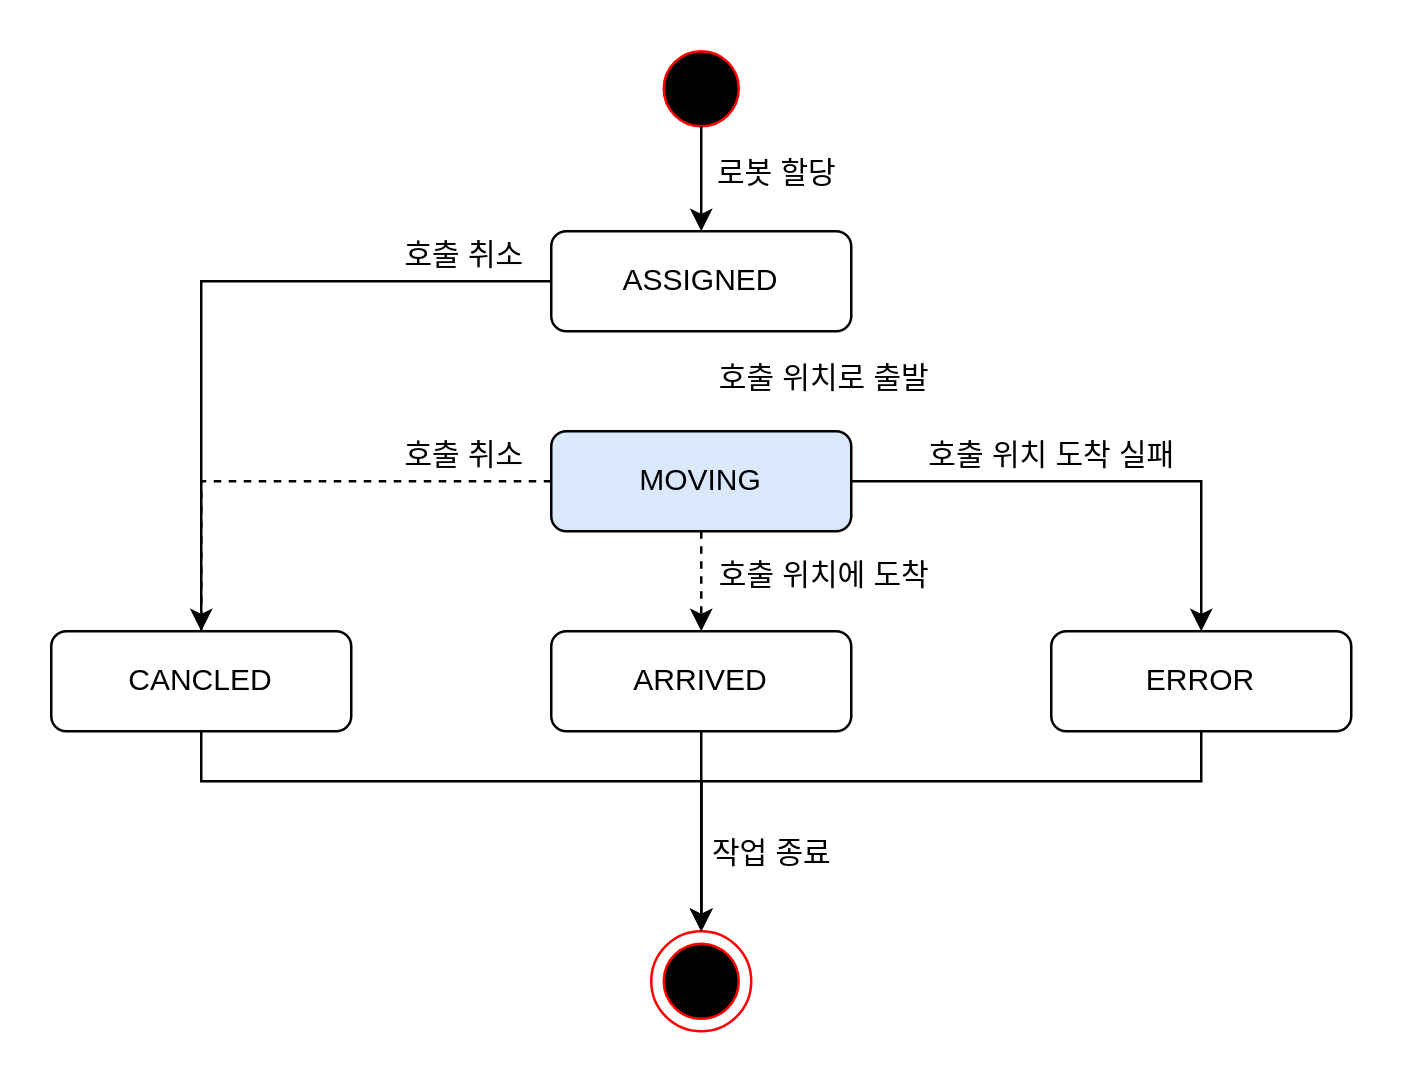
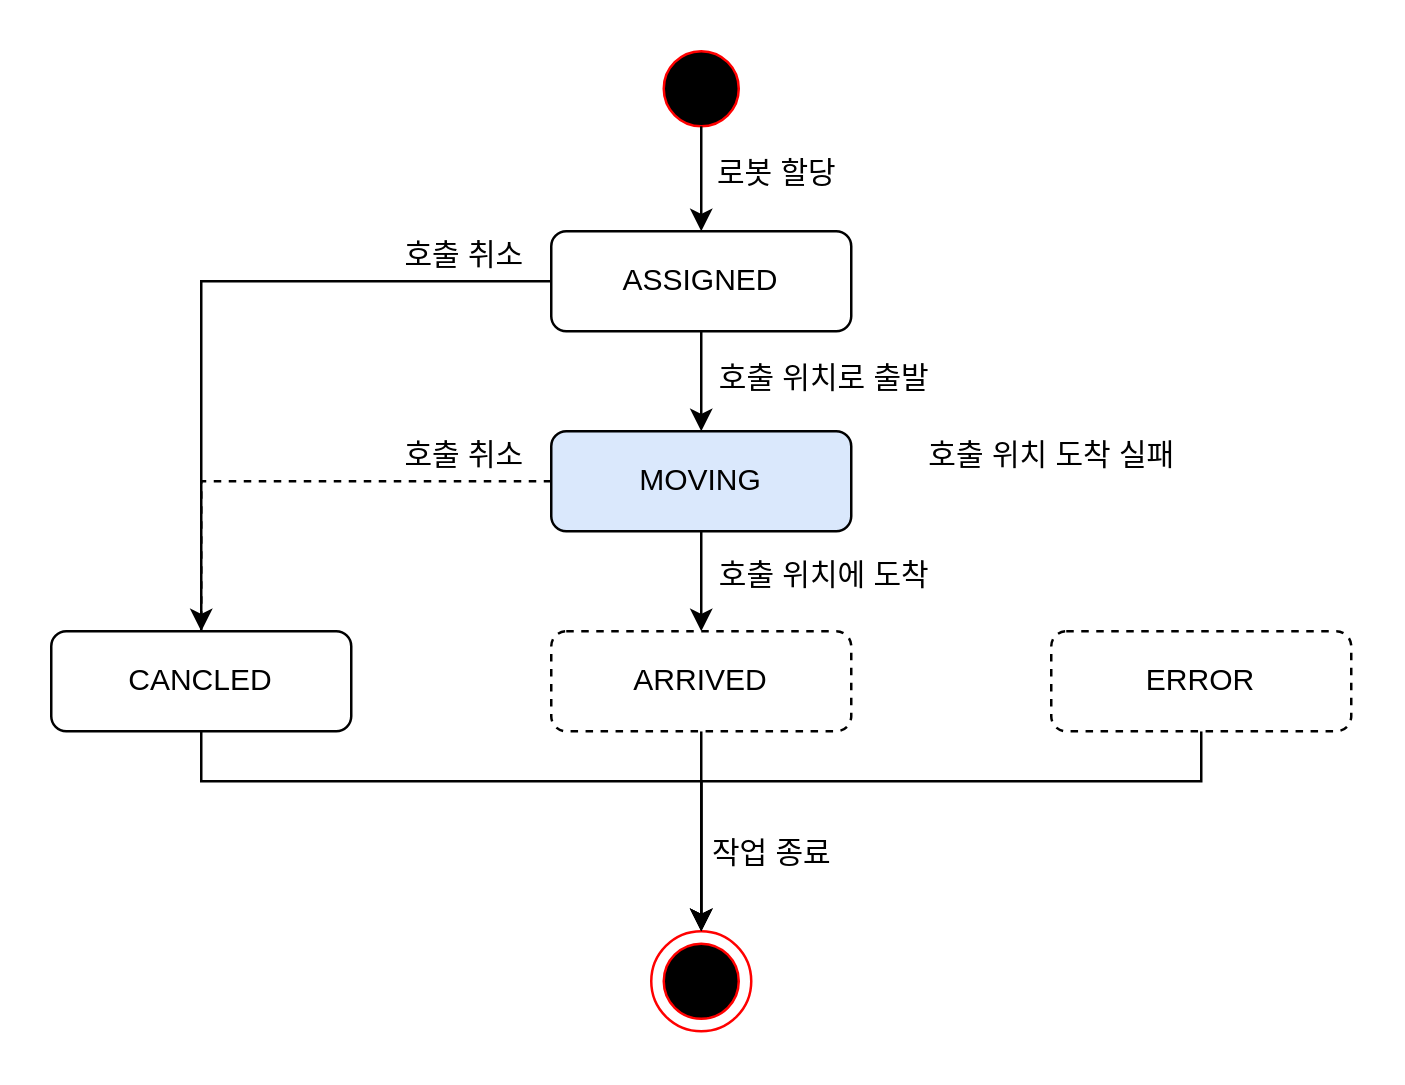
  <mxCell id="0" />
  <mxCell id="1" parent="0" />
  <mxCell id="2" value="" style="ellipse;whiteSpace=wrap;html=1;fillColor=none;strokeColor=#FF0000;" vertex="1" parent="1"><mxGeometry x="260" y="372" width="40" height="40" as="geometry" /></mxCell>
  <mxCell id="3" value="" style="ellipse;whiteSpace=wrap;html=1;fillStyle=solid;gradientColor=none;fillColor=#000000;strokeColor=#FF0000;strokeWidth=1;" vertex="1" parent="1"><mxGeometry x="265" y="20" width="30" height="30" as="geometry" /></mxCell>
+ <mxCell id="4" style="edgeStyle=orthogonalEdgeStyle;rounded=0;orthogonalLoop=1;jettySize=auto;html=1;entryX=0.5;entryY=0;entryDx=0;entryDy=0;" edge="1" parent="1" source="6" target="12"><mxGeometry relative="1" as="geometry" /></mxCell>
  <mxCell id="5" style="edgeStyle=orthogonalEdgeStyle;rounded=0;orthogonalLoop=1;jettySize=auto;html=1;entryX=0.5;entryY=0;entryDx=0;entryDy=0;endArrow=none;" edge="1" parent="1" source="6" target="21"><mxGeometry relative="1" as="geometry" /></mxCell>
  <mxCell id="6" value="ASSIGNED" style="rounded=1;whiteSpace=wrap;html=1;" vertex="1" parent="1"><mxGeometry x="220" y="92" width="120" height="40" as="geometry" /></mxCell>
  <mxCell id="7" style="edgeStyle=orthogonalEdgeStyle;rounded=0;orthogonalLoop=1;jettySize=auto;html=1;" edge="1" parent="1" source="3"><mxGeometry relative="1" as="geometry"><mxPoint x="280" y="92" as="targetPoint" /></mxGeometry></mxCell>
  <mxCell id="8" value="로봇 할당" style="text;html=1;align=center;verticalAlign=middle;resizable=0;points=[];autosize=1;strokeColor=none;fillColor=none;" vertex="1" parent="1"><mxGeometry x="275" y="54" width="70" height="30" as="geometry" /></mxCell>
- <mxCell id="9" style="edgeStyle=orthogonalEdgeStyle;rounded=0;orthogonalLoop=1;jettySize=auto;html=1;entryX=0.5;entryY=0;entryDx=0;entryDy=0;dashed=1;" edge="1" parent="1" source="12" target="15"><mxGeometry relative="1" as="geometry" /></mxCell>
- <mxCell id="10" style="edgeStyle=orthogonalEdgeStyle;rounded=0;orthogonalLoop=1;jettySize=auto;html=1;entryX=0.5;entryY=0;entryDx=0;entryDy=0;" edge="1" parent="1" source="12" target="18"><mxGeometry relative="1" as="geometry"><Array as="points"><mxPoint x="480" y="192" /></Array></mxGeometry></mxCell>
+ <mxCell id="9" style="edgeStyle=orthogonalEdgeStyle;rounded=0;orthogonalLoop=1;jettySize=auto;html=1;entryX=0.5;entryY=0;entryDx=0;entryDy=0;" edge="1" parent="1" source="12" target="15"><mxGeometry relative="1" as="geometry" /></mxCell>
  <mxCell id="11" style="edgeStyle=orthogonalEdgeStyle;rounded=0;orthogonalLoop=1;jettySize=auto;html=1;entryX=0.5;entryY=0;entryDx=0;entryDy=0;dashed=1;" edge="1" parent="1" source="12" target="21"><mxGeometry relative="1" as="geometry"><Array as="points"><mxPoint x="80" y="192" /></Array></mxGeometry></mxCell>
  <mxCell id="12" value="MOVING" style="rounded=1;whiteSpace=wrap;html=1;fillColor=#dae8fc;" vertex="1" parent="1"><mxGeometry x="220" y="172" width="120" height="40" as="geometry" /></mxCell>
  <mxCell id="13" value="호출 위치로 출발" style="text;html=1;align=center;verticalAlign=middle;resizable=0;points=[];autosize=1;strokeColor=none;fillColor=none;" vertex="1" parent="1"><mxGeometry x="274" y="136" width="110" height="30" as="geometry" /></mxCell>
  <mxCell id="14" style="edgeStyle=orthogonalEdgeStyle;rounded=0;orthogonalLoop=1;jettySize=auto;html=1;entryX=0.5;entryY=0;entryDx=0;entryDy=0;" edge="1" parent="1" source="15" target="2"><mxGeometry relative="1" as="geometry" /></mxCell>
- <mxCell id="15" value="ARRIVED" style="rounded=1;whiteSpace=wrap;html=1;" vertex="1" parent="1"><mxGeometry x="220" y="252" width="120" height="40" as="geometry" /></mxCell>
+ <mxCell id="15" value="ARRIVED" style="rounded=1;whiteSpace=wrap;html=1;dashed=1;" vertex="1" parent="1"><mxGeometry x="220" y="252" width="120" height="40" as="geometry" /></mxCell>
  <mxCell id="16" value="호출 위치에 도착" style="text;html=1;align=center;verticalAlign=middle;resizable=0;points=[];autosize=1;strokeColor=none;fillColor=none;" vertex="1" parent="1"><mxGeometry x="274" y="215" width="110" height="30" as="geometry" /></mxCell>
  <mxCell id="17" style="edgeStyle=orthogonalEdgeStyle;rounded=0;orthogonalLoop=1;jettySize=auto;html=1;entryX=0.5;entryY=0;entryDx=0;entryDy=0;exitX=0.5;exitY=1;exitDx=0;exitDy=0;" edge="1" parent="1" source="18" target="2"><mxGeometry relative="1" as="geometry"><Array as="points"><mxPoint x="480" y="312" /><mxPoint x="280" y="312" /></Array></mxGeometry></mxCell>
- <mxCell id="18" value="ERROR" style="rounded=1;whiteSpace=wrap;html=1;" vertex="1" parent="1"><mxGeometry x="420" y="252" width="120" height="40" as="geometry" /></mxCell>
+ <mxCell id="18" value="ERROR" style="rounded=1;whiteSpace=wrap;html=1;dashed=1;" vertex="1" parent="1"><mxGeometry x="420" y="252" width="120" height="40" as="geometry" /></mxCell>
  <mxCell id="19" value="호출 위치 도착 실패" style="text;html=1;align=center;verticalAlign=middle;resizable=0;points=[];autosize=1;strokeColor=none;fillColor=none;" vertex="1" parent="1"><mxGeometry x="360" y="167" width="120" height="30" as="geometry" /></mxCell>
  <mxCell id="20" style="edgeStyle=orthogonalEdgeStyle;rounded=0;orthogonalLoop=1;jettySize=auto;html=1;entryX=0.5;entryY=0;entryDx=0;entryDy=0;" edge="1" parent="1" source="21" target="2"><mxGeometry relative="1" as="geometry"><mxPoint x="280" y="332" as="targetPoint" /><Array as="points"><mxPoint x="80" y="312" /><mxPoint x="280" y="312" /></Array></mxGeometry></mxCell>
  <mxCell id="21" value="CANCLED" style="rounded=1;whiteSpace=wrap;html=1;" vertex="1" parent="1"><mxGeometry x="20" y="252" width="120" height="40" as="geometry" /></mxCell>
  <mxCell id="22" value="호출 취소" style="text;html=1;align=center;verticalAlign=middle;resizable=0;points=[];autosize=1;strokeColor=none;fillColor=none;" vertex="1" parent="1"><mxGeometry x="150" y="87" width="70" height="30" as="geometry" /></mxCell>
  <mxCell id="23" value="호출 취소" style="text;html=1;align=center;verticalAlign=middle;resizable=0;points=[];autosize=1;strokeColor=none;fillColor=none;" vertex="1" parent="1"><mxGeometry x="150" y="167" width="70" height="30" as="geometry" /></mxCell>
  <mxCell id="24" value="" style="ellipse;whiteSpace=wrap;html=1;fillStyle=solid;gradientColor=none;fillColor=#000000;strokeColor=#FF0000;strokeWidth=1;" vertex="1" parent="1"><mxGeometry x="265" y="377" width="30" height="30" as="geometry" /></mxCell>
  <mxCell id="25" value="작업 종료" style="text;html=1;align=center;verticalAlign=middle;resizable=0;points=[];autosize=1;strokeColor=none;fillColor=none;" vertex="1" parent="1"><mxGeometry x="273" y="326" width="70" height="30" as="geometry" /></mxCell>
